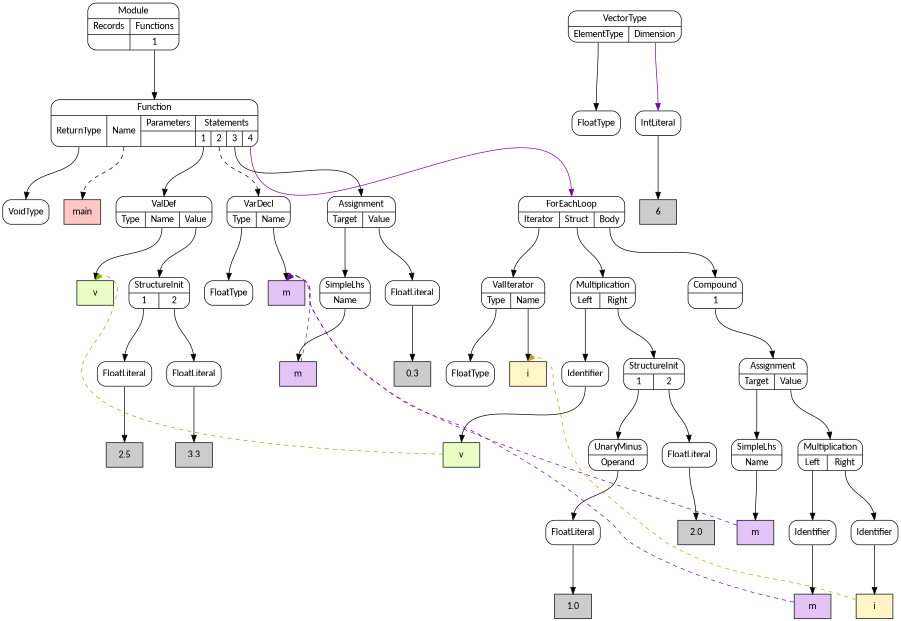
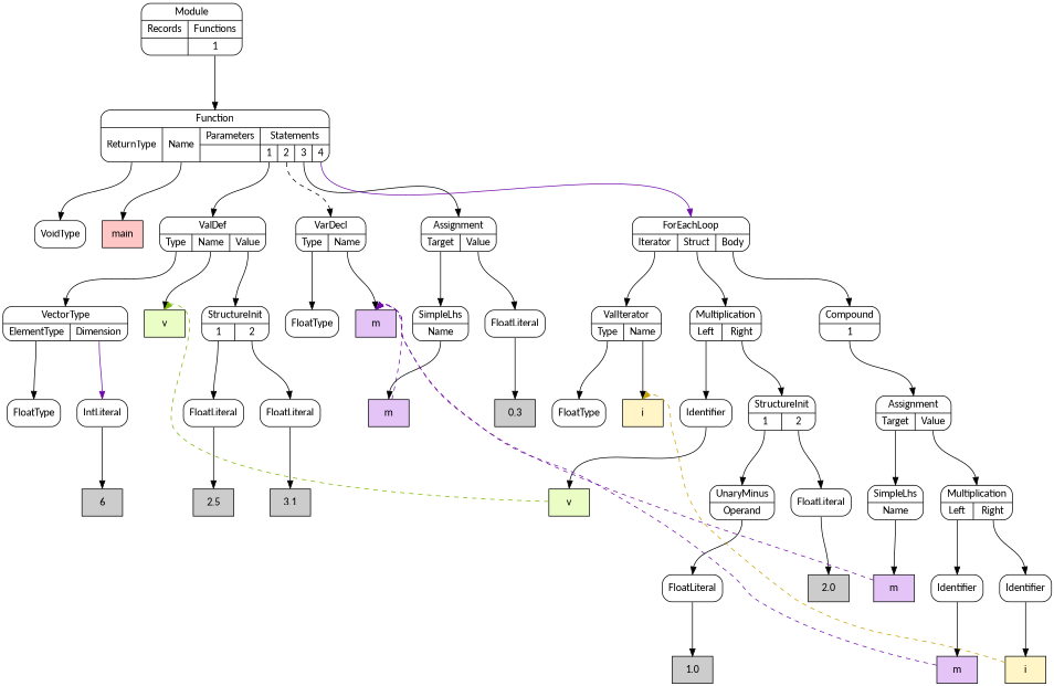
  digraph {
    nodesep=0.3
    ordering=out
    ranksep=1
    node [fillcolor=white fontname=Calibri shape=Mrecord style=filled]
    edge [headport=n tailport="p0:s"]
    n1 [label=VoidType]
    n2 [fillcolor="#FFC6C6" label=main shape=box]
    n3 [label=FloatType]
    n4 [fillcolor="#cccccc" label=6 shape=box]
    n5 [label=IntLiteral]
    n6 [label="{VectorType|{<p0>ElementType|<p1>Dimension}}"]
    n7 [fillcolor="#EAFDC5" label=v shape=box]
    n8 [fillcolor="#cccccc" label=2.5 shape=box]
    n9 [label=FloatLiteral]
-   n10 [fillcolor="#cccccc" label=3.3 shape=box]
+   n10 [fillcolor="#cccccc" label=3.1 shape=box]
    n11 [label=FloatLiteral]
    n12 [label="{StructureInit|{<p0>1|<p1>2}}"]
    n13 [label="{ValDef|{<p0>Type|<p1>Name|<p2>Value}}"]
    n14 [label=FloatType]
    n15 [fillcolor="#E4C3F7" label=m shape=box]
    n16 [label="{VarDecl|{<p0>Type|<p1>Name}}"]
    n17 [fillcolor="#E4C3F7" label=m shape=box]
    n18 [label="{SimpleLhs|{<p0>Name}}"]
    n19 [fillcolor="#cccccc" label=0.3 shape=box]
    n20 [label=FloatLiteral]
    n21 [label="{Assignment|{<p0>Target|<p1>Value}}"]
    n22 [label=FloatType]
    n23 [fillcolor="#FFF5C6" label=i shape=box]
    n24 [label="{ValIterator|{<p0>Type|<p1>Name}}"]
    n25 [fillcolor="#EAFDC5" label=v shape=box]
    n26 [label=Identifier]
    n27 [fillcolor="#cccccc" label=1.0 shape=box]
    n28 [label=FloatLiteral]
    n29 [label="{UnaryMinus|{<p0>Operand}}"]
    n30 [fillcolor="#cccccc" label=2.0 shape=box]
    n31 [label=FloatLiteral]
    n32 [label="{StructureInit|{<p0>1|<p1>2}}"]
    n33 [label="{Multiplication|{<p0>Left|<p1>Right}}"]
    n34 [fillcolor="#E4C3F7" label=m shape=box]
    n35 [label="{SimpleLhs|{<p0>Name}}"]
    n36 [fillcolor="#E4C3F7" label=m shape=box]
    n37 [label=Identifier]
    n38 [fillcolor="#FFF5C6" label=i shape=box]
    n39 [label=Identifier]
    n40 [label="{Multiplication|{<p0>Left|<p1>Right}}"]
    n41 [label="{Assignment|{<p0>Target|<p1>Value}}"]
    n42 [label="{Compound|{<p0>1}}"]
    n43 [label="{ForEachLoop|{<p0>Iterator|<p1>Struct|<p2>Body}}"]
    n44 [label="{Function|{<p0>ReturnType|<p1>Name|{Parameters|{}}|{Statements|{<p3_0>1|<p3_1>2|<p3_2>3|<p3_3>4}}}}"]
    n45 [label="{Module|{{Records|{}}|{Functions|{<p1_0>1}}}}"]
    n5 -> n4 [tailport=s]
    n6 -> n3
    n6 -> n5 [color="#7109AA" tailport="p1:s"]
    n9 -> n8 [tailport=s]
    n11 -> n10 [tailport=s]
    n12 -> n9
    n12 -> n11 [tailport="p1:s"]
+   n13 -> n6
    n13 -> n7 [tailport="p1:s"]
    n13 -> n12 [tailport="p2:s"]
    n16 -> n14
    n16 -> n15 [tailport="p1:s"]
    n17 -> n15 [color="#7109AA" constraint=false style=dashed]
    n18 -> n17
    n20 -> n19 [tailport=s]
    n21 -> n18
    n21 -> n20 [tailport="p1:s"]
    n24 -> n22
    n24 -> n23 [tailport="p1:s"]
    n25 -> n7 [color="#7BB800" constraint=false style=dashed]
    n26 -> n25 [tailport=s]
    n28 -> n27 [tailport=s]
    n29 -> n28
    n31 -> n30 [tailport=s]
    n32 -> n29
    n32 -> n31 [tailport="p1:s"]
    n33 -> n26
    n33 -> n32 [tailport="p1:s"]
    n34 -> n15 [color="#7109AA" constraint=false style=dashed]
    n35 -> n34
    n36 -> n15 [color="#7109AA" constraint=false style=dashed]
    n37 -> n36 [tailport=s]
    n38 -> n23 [color="#C5A300" constraint=false style=dashed]
    n39 -> n38 [tailport=s]
    n40 -> n37
    n40 -> n39 [tailport="p1:s"]
    n41 -> n35
    n41 -> n40 [tailport="p1:s"]
    n42 -> n41
    n43 -> n24
    n43 -> n33 [tailport="p1:s"]
    n43 -> n42 [tailport="p2:s"]
    n44 -> n1
-   n44 -> n2 [tailport="p1:s" style=dashed]
+   n44 -> n2 [tailport="p1:s"]
    n44 -> n13 [tailport="p3_0:s"]
    n44 -> n16 [style=dashed tailport="p3_1:s"]
    n44 -> n21 [tailport="p3_2:s"]
    n44 -> n43 [color="#7109AA" tailport="p3_3:s"]
    n45 -> n44 [tailport="p1_0:s"]
  }
